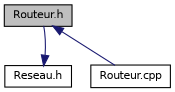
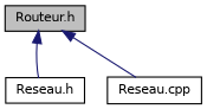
  digraph {
    node [color=black fillcolor=white fontname=Helvetica fontsize=10 shape=record style=filled]
    edge [color=midnightblue dir=back fontname=Helvetica fontsize=10 labelfontname=Helvetica labelfontsize=10 style=solid]
    n1 [fillcolor=grey75 fontcolor=black height=0.2 label="Routeur.h" width=0.4]
    n2 [height=0.2 label="Reseau.h" width=0.4]
-   n3 [height=0.2 label="Routeur.cpp" width=0.4]
-   n2 -> n1
+   n3 [height=0.2 label="Reseau.cpp" width=0.4]
+   n1 -> n2
    n1 -> n3
  }
